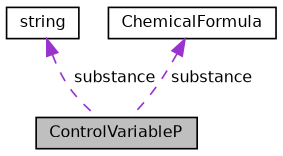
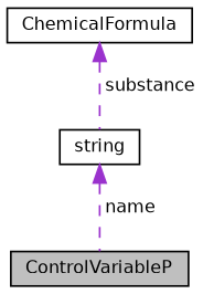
  digraph {
    node [color=black fontname=Helvetica fontsize=10 shape=record]
    edge [color=darkorchid3 dir=back fontname=Helvetica fontsize=10 labelfontname=Helvetica labelfontsize=10 style=dashed]
    n1 [fillcolor=grey75 fontcolor=black height=0.2 label=ControlVariableP style=filled width=0.4]
    n2 [height=0.2 label=string width=0.4]
    n3 [height=0.2 label=ChemicalFormula width=0.4]
-   n2 -> n1 [label=" substance"]
-   n3 -> n1 [label=" substance"]
+   n2 -> n1 [label=" name"]
+   n3 -> n2 [label=" substance"]
  }
